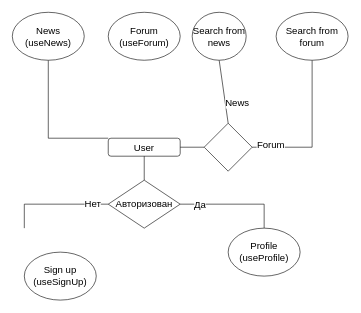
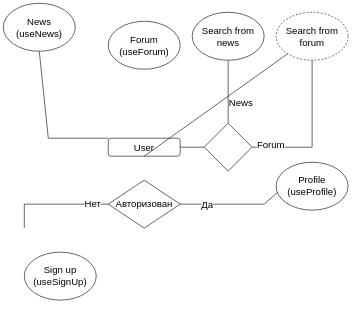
  <mxCell id="0" />
  <mxCell id="1" parent="0" />
  <mxCell id="2" value="&lt;font style=&quot;font-size: 16px;&quot;&gt;User&lt;/font&gt;" style="rounded=1;whiteSpace=wrap;html=1;" vertex="1" parent="1"><mxGeometry x="180" y="230" width="120" height="30" as="geometry" /></mxCell>
  <mxCell id="3" value="" style="endArrow=none;html=1;rounded=0;fontSize=16;exitX=0;exitY=0;exitDx=0;exitDy=0;entryX=0.5;entryY=1;entryDx=0;entryDy=0;" edge="1" parent="1" source="2" target="4"><mxGeometry width="50" height="50" relative="1" as="geometry"><mxPoint x="230" y="240" as="sourcePoint" /><mxPoint x="80" y="100" as="targetPoint" /><Array as="points"><mxPoint x="80" y="230" /></Array></mxGeometry></mxCell>
- <mxCell id="4" value="News&lt;br&gt;(useNews)" style="ellipse;whiteSpace=wrap;html=1;fontSize=16;" vertex="1" parent="1"><mxGeometry x="20" width="120" height="80" as="geometry" y="20" /></mxCell>
- <mxCell id="5" value="Forum&lt;br&gt;(useForum)" style="ellipse;whiteSpace=wrap;html=1;fontSize=16;" vertex="1" parent="1"><mxGeometry x="180" width="120" height="80" as="geometry" y="20" /></mxCell>
+ <mxCell id="4" value="News&lt;br&gt;(useNews)" style="ellipse;whiteSpace=wrap;html=1;fontSize=16;" vertex="1" parent="1"><mxGeometry x="5" y="5" width="120" height="80" as="geometry" /></mxCell>
+ <mxCell id="5" value="Forum&lt;br&gt;(useForum)" style="ellipse;whiteSpace=wrap;html=1;fontSize=16;" vertex="1" parent="1"><mxGeometry x="180" y="35" width="120" height="80" as="geometry" /></mxCell>
  <mxCell id="6" value="" style="endArrow=none;html=1;rounded=0;fontSize=16;exitX=1;exitY=0.5;exitDx=0;exitDy=0;entryX=0;entryY=0.5;entryDx=0;entryDy=0;" edge="1" parent="1" source="2" target="7"><mxGeometry width="50" height="50" relative="1" as="geometry"><mxPoint x="230" y="250" as="sourcePoint" /><mxPoint x="440" y="245" as="targetPoint" /></mxGeometry></mxCell>
  <mxCell id="7" value="" style="rhombus;whiteSpace=wrap;html=1;fontSize=16;" vertex="1" parent="1"><mxGeometry x="340" y="205" width="80" height="80" as="geometry" /></mxCell>
  <mxCell id="8" value="" style="endArrow=none;html=1;rounded=0;fontSize=16;exitX=0.5;exitY=0;exitDx=0;exitDy=0;entryX=0.5;entryY=1;entryDx=0;entryDy=0;" edge="1" parent="1" source="7" target="10"><mxGeometry width="50" height="50" relative="1" as="geometry"><mxPoint x="230" y="250" as="sourcePoint" /><mxPoint x="440" y="100" as="targetPoint" /></mxGeometry></mxCell>
  <mxCell id="9" value="News" style="edgeLabel;html=1;align=center;verticalAlign=middle;resizable=0;points=[];fontSize=16;" vertex="1" connectable="0" parent="8"><mxGeometry x="-0.295" y="-2" relative="1" as="geometry"><mxPoint x="18" y="2" as="offset" /></mxGeometry></mxCell>
- <mxCell id="10" value="Search from news" style="ellipse;whiteSpace=wrap;html=1;fontSize=16;" vertex="1" parent="1"><mxGeometry x="320" y="20" width="90" height="80" as="geometry" /></mxCell>
+ <mxCell id="10" value="Search from news" style="ellipse;whiteSpace=wrap;html=1;fontSize=16;" vertex="1" parent="1"><mxGeometry x="320" width="120" height="80" as="geometry" y="20" /></mxCell>
  <mxCell id="11" value="" style="endArrow=none;html=1;rounded=0;fontSize=16;exitX=1;exitY=0.5;exitDx=0;exitDy=0;entryX=0.5;entryY=1;entryDx=0;entryDy=0;" edge="1" parent="1" source="7" target="13"><mxGeometry width="50" height="50" relative="1" as="geometry"><mxPoint x="230" y="250" as="sourcePoint" /><mxPoint x="520" y="100" as="targetPoint" /><Array as="points"><mxPoint x="520" y="245" /></Array></mxGeometry></mxCell>
  <mxCell id="12" value="Forum" style="edgeLabel;html=1;align=center;verticalAlign=middle;resizable=0;points=[];fontSize=16;" vertex="1" connectable="0" parent="11"><mxGeometry x="-0.829" y="-2" relative="1" as="geometry"><mxPoint x="9" y="-7" as="offset" /></mxGeometry></mxCell>
- <mxCell id="13" value="Search from forum" style="ellipse;whiteSpace=wrap;html=1;fontSize=16;" vertex="1" parent="1"><mxGeometry x="460" width="120" height="80" as="geometry" y="20" /></mxCell>
- <mxCell id="14" value="" style="endArrow=none;html=1;rounded=0;fontSize=16;exitX=0.5;exitY=1;exitDx=0;exitDy=0;entryX=0.5;entryY=0;entryDx=0;entryDy=0;" edge="1" parent="1" source="2" target="15"><mxGeometry width="50" height="50" relative="1" as="geometry"><mxPoint x="230" y="240" as="sourcePoint" /><mxPoint x="240" y="300" as="targetPoint" /></mxGeometry></mxCell>
+ <mxCell id="13" value="Search from forum" style="ellipse;whiteSpace=wrap;html=1;fontSize=16;dashed=1;" vertex="1" parent="1"><mxGeometry x="460" width="120" height="80" as="geometry" y="20" /></mxCell>
+ <mxCell id="14" value="" style="endArrow=none;html=1;rounded=0;fontSize=16;exitX=0.5;exitY=1;exitDx=0;exitDy=0;" edge="1" parent="1" source="2" target="13"><mxGeometry width="50" height="50" relative="1" as="geometry"><mxPoint x="230" y="240" as="sourcePoint" /><mxPoint x="240" y="300" as="targetPoint" /></mxGeometry></mxCell>
  <mxCell id="15" value="Авторизован" style="rhombus;whiteSpace=wrap;html=1;fontSize=16;" vertex="1" parent="1"><mxGeometry x="180" y="300" width="120" height="80" as="geometry" /></mxCell>
  <mxCell id="16" value="" style="endArrow=none;html=1;rounded=0;fontSize=16;exitX=0;exitY=0.5;exitDx=0;exitDy=0;" edge="1" parent="1" source="15"><mxGeometry width="50" height="50" relative="1" as="geometry"><mxPoint x="230" y="240" as="sourcePoint" /><mxPoint x="40" y="380" as="targetPoint" /><Array as="points"><mxPoint x="40" y="340" /></Array></mxGeometry></mxCell>
  <mxCell id="17" value="Нет" style="edgeLabel;html=1;align=center;verticalAlign=middle;resizable=0;points=[];fontSize=16;" vertex="1" connectable="0" parent="16"><mxGeometry x="-0.7" y="-1" relative="1" as="geometry"><mxPoint as="offset" /></mxGeometry></mxCell>
  <mxCell id="18" value="Sign up&lt;br&gt;(useSignUp)" style="ellipse;whiteSpace=wrap;html=1;fontSize=16;" vertex="1" parent="1"><mxGeometry x="40" y="420" width="120" height="80" as="geometry" /></mxCell>
  <mxCell id="19" value="" style="endArrow=none;html=1;rounded=0;fontSize=16;exitX=1;exitY=0.5;exitDx=0;exitDy=0;entryX=0.5;entryY=0;entryDx=0;entryDy=0;" edge="1" parent="1" source="15" target="21"><mxGeometry width="50" height="50" relative="1" as="geometry"><mxPoint x="230" y="220" as="sourcePoint" /><mxPoint x="440" y="380" as="targetPoint" /><Array as="points"><mxPoint x="440" y="340" /></Array></mxGeometry></mxCell>
  <mxCell id="20" value="Да" style="edgeLabel;html=1;align=center;verticalAlign=middle;resizable=0;points=[];fontSize=16;" vertex="1" connectable="0" parent="19"><mxGeometry x="-0.644" y="-3" relative="1" as="geometry"><mxPoint y="-3" as="offset" /></mxGeometry></mxCell>
- <mxCell id="21" value="Profile&lt;br&gt;(useProfile)" style="ellipse;whiteSpace=wrap;html=1;fontSize=16;" vertex="1" parent="1"><mxGeometry x="380" y="380" width="120" height="80" as="geometry" /></mxCell>
+ <mxCell id="21" value="Profile&lt;br&gt;(useProfile)" style="ellipse;whiteSpace=wrap;html=1;fontSize=16;" vertex="1" parent="1"><mxGeometry x="460" y="270" width="120" height="80" as="geometry" /></mxCell>
